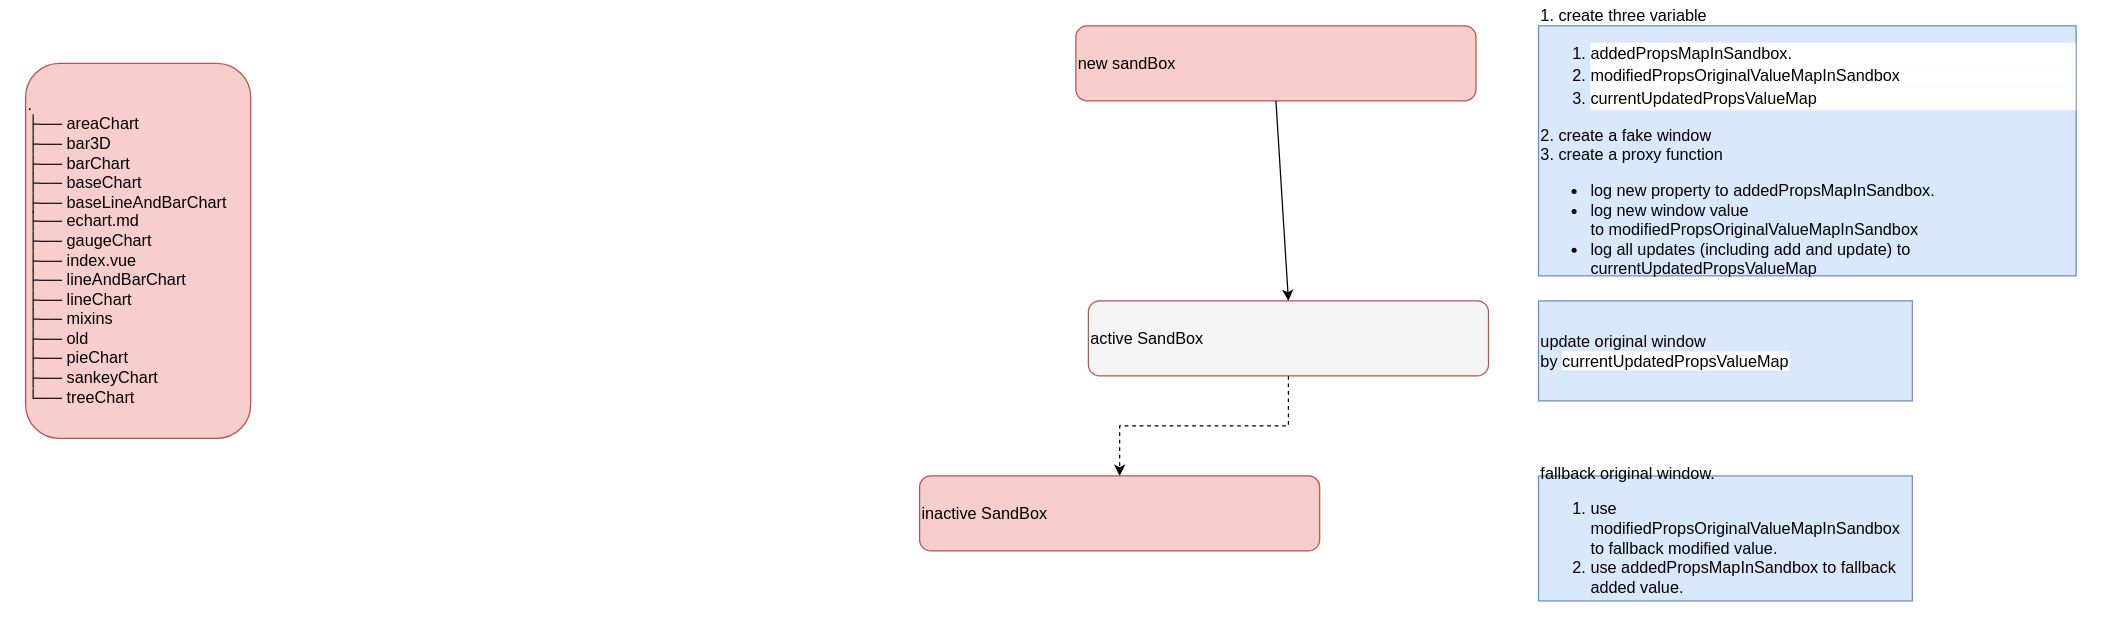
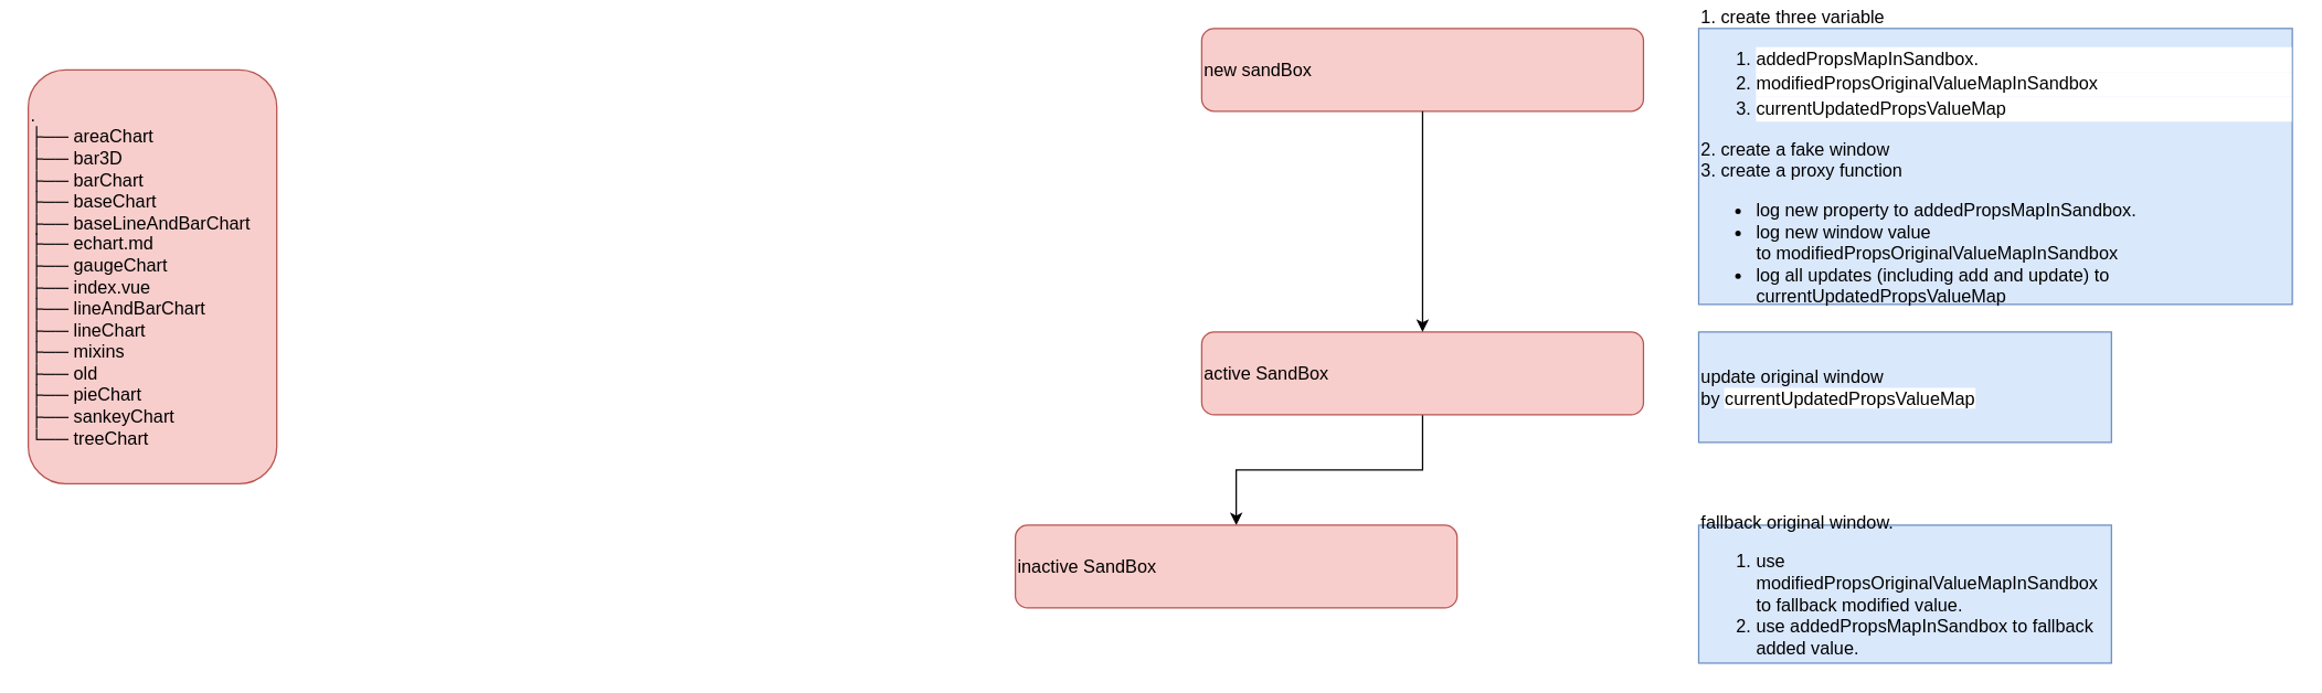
  <mxCell id="0" />
  <mxCell id="1" parent="0" />
- <mxCell id="2" value="&lt;font style=&quot;font-size: 13px;&quot;&gt;new sandBox&lt;/font&gt;" style="rounded=1;whiteSpace=wrap;html=1;fillColor=#f8cecc;strokeColor=#b85450;align=left;fontSize=13;fontFamily=Helvetica;" parent="1" vertex="1"><mxGeometry x="860" y="20" width="320" height="60" as="geometry" /></mxCell>
+ <mxCell id="2" value="&lt;font style=&quot;font-size: 13px;&quot;&gt;new sandBox&lt;/font&gt;" style="rounded=1;whiteSpace=wrap;html=1;fillColor=#f8cecc;strokeColor=#b85450;align=left;fontSize=13;fontFamily=Helvetica;" parent="1" vertex="1"><mxGeometry x="870" y="20" width="320" height="60" as="geometry" /></mxCell>
  <mxCell id="3" value="1. create three&amp;nbsp;variable&lt;br style=&quot;font-size: 13px;&quot;&gt;&lt;ol style=&quot;font-size: 13px;&quot;&gt;&lt;li style=&quot;font-size: 13px;&quot;&gt;&lt;div style=&quot;background-color: rgb(255, 255, 255); line-height: 18px; font-size: 13px;&quot;&gt;addedPropsMapInSandbox.&amp;nbsp;&lt;/div&gt;&lt;/li&gt;&lt;li style=&quot;font-size: 13px;&quot;&gt;&lt;div style=&quot;background-color: rgb(255, 255, 255); line-height: 18px; font-size: 13px;&quot;&gt;&lt;div style=&quot;line-height: 18px; font-size: 13px;&quot;&gt;modifiedPropsOriginalValueMapInSandbox&lt;/div&gt;&lt;/div&gt;&lt;/li&gt;&lt;li style=&quot;font-size: 13px;&quot;&gt;&lt;div style=&quot;line-height: 18px; font-size: 13px;&quot;&gt;&lt;div style=&quot;background-color: rgb(255, 255, 255); line-height: 18px; font-size: 13px;&quot;&gt;currentUpdatedPropsValueMap&lt;/div&gt;&lt;/div&gt;&lt;/li&gt;&lt;/ol&gt;&lt;div style=&quot;font-size: 13px;&quot;&gt;2. create a fake window&lt;/div&gt;&lt;div style=&quot;font-size: 13px;&quot;&gt;3. create a proxy function&lt;/div&gt;&lt;div style=&quot;font-size: 13px;&quot;&gt;&lt;ul style=&quot;font-size: 13px;&quot;&gt;&lt;li style=&quot;font-size: 13px;&quot;&gt;log new property to&amp;nbsp;addedPropsMapInSandbox.&lt;/li&gt;&lt;li style=&quot;font-size: 13px;&quot;&gt;&lt;span style=&quot;background-color: initial; font-size: 13px;&quot;&gt;log new window value to&amp;nbsp;&lt;/span&gt;modifiedPropsOriginalValueMapInSandbox&lt;/li&gt;&lt;li style=&quot;font-size: 13px;&quot;&gt;log all updates (including add and update) to currentUpdatedPropsValueMap&lt;/li&gt;&lt;/ul&gt;&lt;/div&gt;" style="text;html=1;align=left;verticalAlign=middle;whiteSpace=wrap;rounded=0;fillColor=#dae8fc;strokeColor=#6c8ebf;fontSize=13;fontFamily=Helvetica;" parent="1" vertex="1"><mxGeometry x="1230" y="20" width="430" height="200" as="geometry" /></mxCell>
- <mxCell id="4" style="edgeStyle=orthogonalEdgeStyle;rounded=0;orthogonalLoop=1;jettySize=auto;html=1;entryX=0.5;entryY=0;entryDx=0;entryDy=0;align=left;fontSize=13;fontFamily=Helvetica;dashed=1;" parent="1" source="5" target="7" edge="1"><mxGeometry relative="1" as="geometry" /></mxCell>
- <mxCell id="5" value="&lt;font style=&quot;font-size: 13px;&quot;&gt;active SandBox&lt;/font&gt;" style="rounded=1;whiteSpace=wrap;html=1;fillColor=#f5f5f5;strokeColor=#b85450;align=left;fontSize=13;fontFamily=Helvetica;" parent="1" vertex="1"><mxGeometry x="870" y="240" width="320" height="60" as="geometry" /></mxCell>
+ <mxCell id="4" style="edgeStyle=orthogonalEdgeStyle;rounded=0;orthogonalLoop=1;jettySize=auto;html=1;entryX=0.5;entryY=0;entryDx=0;entryDy=0;align=left;fontSize=13;fontFamily=Helvetica;" parent="1" source="5" target="7" edge="1"><mxGeometry relative="1" as="geometry" /></mxCell>
+ <mxCell id="5" value="&lt;font style=&quot;font-size: 13px;&quot;&gt;active SandBox&lt;/font&gt;" style="rounded=1;whiteSpace=wrap;html=1;fillColor=#f8cecc;strokeColor=#b85450;align=left;fontSize=13;fontFamily=Helvetica;" parent="1" vertex="1"><mxGeometry x="870" y="240" width="320" height="60" as="geometry" /></mxCell>
  <mxCell id="6" value="&lt;span style=&quot;background-color: initial; font-size: 13px;&quot;&gt;update original window by&amp;nbsp;&lt;/span&gt;&lt;span style=&quot;background-color: rgb(255, 255, 255); font-size: 13px;&quot;&gt;currentUpdatedPropsValueMap&lt;/span&gt;" style="text;html=1;align=left;verticalAlign=middle;whiteSpace=wrap;rounded=0;fillColor=#dae8fc;strokeColor=#6c8ebf;fontSize=13;fontFamily=Helvetica;" parent="1" vertex="1"><mxGeometry x="1230" y="240" width="299" height="80" as="geometry" /></mxCell>
  <mxCell id="7" value="&lt;font style=&quot;font-size: 13px;&quot;&gt;inactive SandBox&lt;/font&gt;" style="rounded=1;whiteSpace=wrap;html=1;fillColor=#f8cecc;strokeColor=#b85450;align=left;fontSize=13;fontFamily=Helvetica;" parent="1" vertex="1"><mxGeometry x="735" y="380" width="320" height="60" as="geometry" /></mxCell>
  <mxCell id="8" value="&lt;div style=&quot;font-size: 13px;&quot;&gt;fallback original window.&lt;/div&gt;&lt;div style=&quot;font-size: 13px;&quot;&gt;&lt;ol style=&quot;font-size: 13px;&quot;&gt;&lt;li style=&quot;font-size: 13px;&quot;&gt;use modifiedPropsOriginalValueMapInSandbox to fallback modified value.&lt;/li&gt;&lt;li style=&quot;font-size: 13px;&quot;&gt;use addedPropsMapInSandbox to fallback added value.&lt;/li&gt;&lt;/ol&gt;&lt;/div&gt;" style="text;html=1;strokeColor=#6c8ebf;fillColor=#dae8fc;align=left;verticalAlign=middle;whiteSpace=wrap;rounded=0;fontSize=13;fontFamily=Helvetica;" parent="1" vertex="1"><mxGeometry x="1230" y="380" width="299" height="100" as="geometry" /></mxCell>
  <mxCell id="9" value="" style="endArrow=classic;html=1;rounded=0;exitX=0.5;exitY=1;exitDx=0;exitDy=0;entryX=0.5;entryY=0;entryDx=0;entryDy=0;align=left;fontSize=13;fontFamily=Helvetica;" parent="1" source="2" target="5" edge="1"><mxGeometry width="50" height="50" relative="1" as="geometry"><mxPoint x="1070" y="270" as="sourcePoint" /><mxPoint x="1120" y="220" as="targetPoint" /></mxGeometry></mxCell>
  <mxCell id="10" value="&lt;div style=&quot;font-size: 13px;&quot;&gt;&lt;font style=&quot;font-size: 13px;&quot;&gt;.&lt;/font&gt;&lt;/div&gt;&lt;div style=&quot;font-size: 13px;&quot;&gt;&lt;font style=&quot;font-size: 13px;&quot;&gt;├── areaChart&lt;/font&gt;&lt;/div&gt;&lt;div style=&quot;font-size: 13px;&quot;&gt;&lt;font style=&quot;font-size: 13px;&quot;&gt;├── bar3D&lt;/font&gt;&lt;/div&gt;&lt;div style=&quot;font-size: 13px;&quot;&gt;&lt;font style=&quot;font-size: 13px;&quot;&gt;├── barChart&lt;/font&gt;&lt;/div&gt;&lt;div style=&quot;font-size: 13px;&quot;&gt;&lt;font style=&quot;font-size: 13px;&quot;&gt;├── baseChart&lt;/font&gt;&lt;/div&gt;&lt;div style=&quot;font-size: 13px;&quot;&gt;&lt;font style=&quot;font-size: 13px;&quot;&gt;├── baseLineAndBarChart&lt;/font&gt;&lt;/div&gt;&lt;div style=&quot;font-size: 13px;&quot;&gt;&lt;font style=&quot;font-size: 13px;&quot;&gt;├── echart.md&lt;/font&gt;&lt;/div&gt;&lt;div style=&quot;font-size: 13px;&quot;&gt;&lt;font style=&quot;font-size: 13px;&quot;&gt;├── gaugeChart&lt;/font&gt;&lt;/div&gt;&lt;div style=&quot;font-size: 13px;&quot;&gt;&lt;font style=&quot;font-size: 13px;&quot;&gt;├── index.vue&lt;/font&gt;&lt;/div&gt;&lt;div style=&quot;font-size: 13px;&quot;&gt;&lt;font style=&quot;font-size: 13px;&quot;&gt;├── lineAndBarChart&lt;/font&gt;&lt;/div&gt;&lt;div style=&quot;font-size: 13px;&quot;&gt;&lt;font style=&quot;font-size: 13px;&quot;&gt;├── lineChart&lt;/font&gt;&lt;/div&gt;&lt;div style=&quot;font-size: 13px;&quot;&gt;&lt;font style=&quot;font-size: 13px;&quot;&gt;├── mixins&lt;/font&gt;&lt;/div&gt;&lt;div style=&quot;font-size: 13px;&quot;&gt;&lt;font style=&quot;font-size: 13px;&quot;&gt;├── old&lt;/font&gt;&lt;/div&gt;&lt;div style=&quot;font-size: 13px;&quot;&gt;&lt;font style=&quot;font-size: 13px;&quot;&gt;├── pieChart&lt;/font&gt;&lt;/div&gt;&lt;div style=&quot;font-size: 13px;&quot;&gt;&lt;font style=&quot;font-size: 13px;&quot;&gt;├── sankeyChart&lt;/font&gt;&lt;/div&gt;&lt;div style=&quot;font-size: 13px;&quot;&gt;&lt;font style=&quot;font-size: 13px;&quot;&gt;└── treeChart&lt;/font&gt;&lt;/div&gt;" style="rounded=1;whiteSpace=wrap;html=1;fillColor=#f8cecc;strokeColor=#b85450;align=left;fontSize=13;fontFamily=Helvetica;" parent="1" vertex="1"><mxGeometry x="20" y="50" width="180" height="300" as="geometry" /></mxCell>
